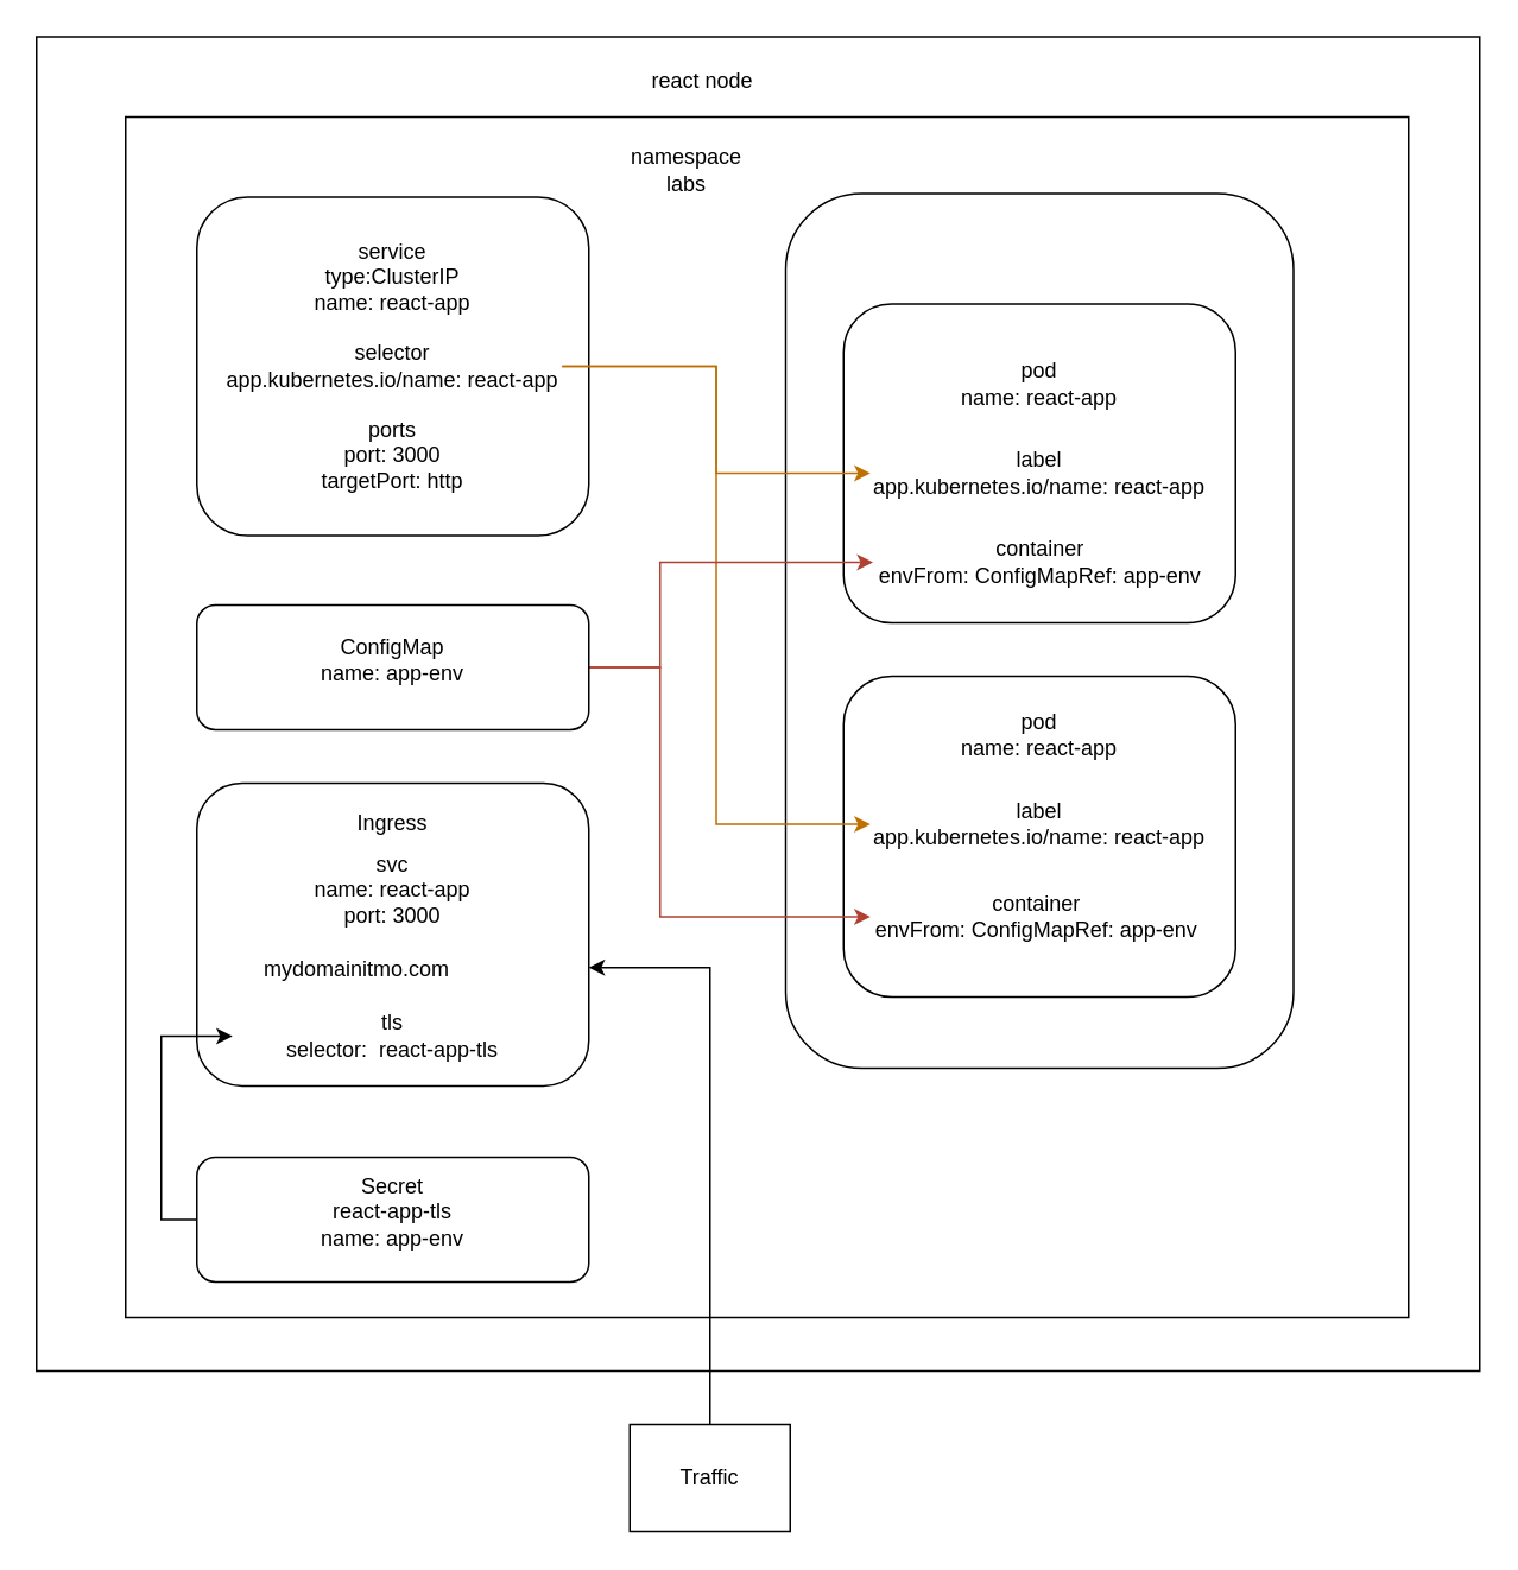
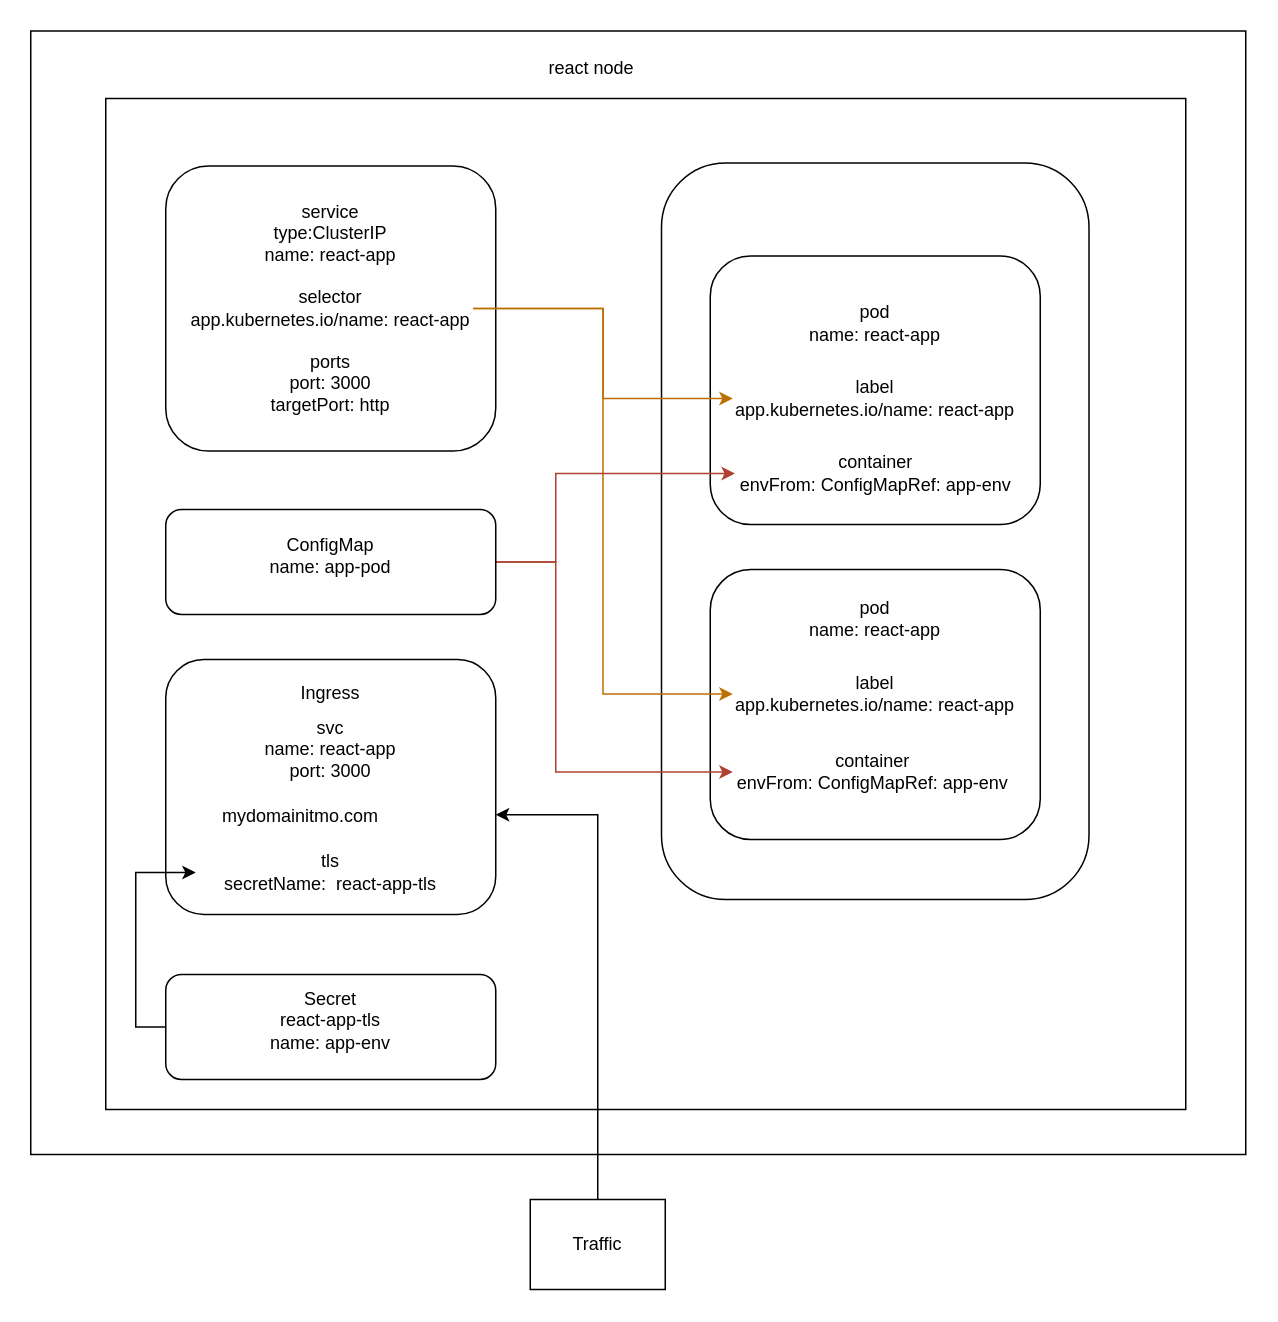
  <mxCell id="0" />
  <mxCell id="1" parent="0" />
  <mxCell id="2" value="" style="rounded=0;whiteSpace=wrap;html=1;" parent="1" vertex="1"><mxGeometry x="20" y="20" width="810" height="749" as="geometry" /></mxCell>
  <mxCell id="3" value="" style="rounded=0;whiteSpace=wrap;html=1;" parent="1" vertex="1"><mxGeometry x="70" y="65" width="720" height="674" as="geometry" /></mxCell>
  <mxCell id="4" value="" style="rounded=1;whiteSpace=wrap;html=1;" parent="1" vertex="1"><mxGeometry x="110" y="110" width="220" height="190" as="geometry" /></mxCell>
  <mxCell id="5" value="service&lt;br&gt;type:ClusterIP&lt;br&gt;name:&amp;nbsp;react-app" style="text;html=1;strokeColor=none;fillColor=none;align=center;verticalAlign=middle;whiteSpace=wrap;rounded=0;" parent="1" vertex="1"><mxGeometry x="160" y="140" width="120" height="30" as="geometry" /></mxCell>
  <mxCell id="6" value="selector&lt;br&gt;app.kubernetes.io/name:&amp;nbsp;react-app" style="text;html=1;strokeColor=none;fillColor=none;align=center;verticalAlign=middle;whiteSpace=wrap;rounded=0;" parent="1" vertex="1"><mxGeometry x="125" y="190" width="190" height="30" as="geometry" /></mxCell>
  <mxCell id="7" value="ports&lt;br&gt;port: 3000&lt;br&gt;targetPort: http" style="text;html=1;strokeColor=none;fillColor=none;align=center;verticalAlign=middle;whiteSpace=wrap;rounded=0;" parent="1" vertex="1"><mxGeometry x="170" y="240" width="100" height="30" as="geometry" /></mxCell>
- <mxCell id="8" value="namespace&lt;br&gt;labs" style="text;html=1;strokeColor=none;fillColor=none;align=center;verticalAlign=middle;whiteSpace=wrap;rounded=0;" parent="1" vertex="1"><mxGeometry x="355" y="80" width="60" height="30" as="geometry" /></mxCell>
  <mxCell id="9" value="react node" style="text;html=1;strokeColor=none;fillColor=none;align=center;verticalAlign=middle;whiteSpace=wrap;rounded=0;" parent="1" vertex="1"><mxGeometry x="339" y="30" width="110" height="30" as="geometry" /></mxCell>
  <mxCell id="10" value="" style="rounded=1;whiteSpace=wrap;html=1;" parent="1" vertex="1"><mxGeometry x="440.5" y="108" width="285" height="491" as="geometry" /></mxCell>
  <mxCell id="11" value="" style="rounded=1;whiteSpace=wrap;html=1;" parent="1" vertex="1"><mxGeometry x="473" y="379" width="220" height="180" as="geometry" /></mxCell>
  <mxCell id="12" value="label&lt;br&gt;app.kubernetes.io/name:&amp;nbsp;react-app" style="text;html=1;strokeColor=none;fillColor=none;align=center;verticalAlign=middle;whiteSpace=wrap;rounded=0;" parent="1" vertex="1"><mxGeometry x="488" y="447" width="190" height="30" as="geometry" /></mxCell>
  <mxCell id="13" value="pod&lt;br&gt;name:&amp;nbsp;react-app" style="text;html=1;strokeColor=none;fillColor=none;align=center;verticalAlign=middle;whiteSpace=wrap;rounded=0;" parent="1" vertex="1"><mxGeometry x="523" y="397" width="120" height="30" as="geometry" /></mxCell>
  <mxCell id="14" value="" style="rounded=1;whiteSpace=wrap;html=1;" parent="1" vertex="1"><mxGeometry x="473" y="170" width="220" height="179" as="geometry" /></mxCell>
  <mxCell id="15" value="pod&lt;br&gt;name:&amp;nbsp;react-app" style="text;html=1;strokeColor=none;fillColor=none;align=center;verticalAlign=middle;whiteSpace=wrap;rounded=0;" parent="1" vertex="1"><mxGeometry x="523" y="200" width="120" height="30" as="geometry" /></mxCell>
  <mxCell id="16" value="label&lt;br&gt;app.kubernetes.io/name:&amp;nbsp;react-app" style="text;html=1;strokeColor=none;fillColor=none;align=center;verticalAlign=middle;whiteSpace=wrap;rounded=0;" parent="1" vertex="1"><mxGeometry x="488" y="250" width="190" height="30" as="geometry" /></mxCell>
  <mxCell id="17" style="edgeStyle=orthogonalEdgeStyle;rounded=0;orthogonalLoop=1;jettySize=auto;html=1;exitX=1;exitY=0.5;exitDx=0;exitDy=0;entryX=0;entryY=0.5;entryDx=0;entryDy=0;fillColor=#f0a30a;strokeColor=#BD7000;" parent="1" source="6" target="16" edge="1"><mxGeometry relative="1" as="geometry" /></mxCell>
  <mxCell id="18" style="edgeStyle=orthogonalEdgeStyle;rounded=0;orthogonalLoop=1;jettySize=auto;html=1;exitX=1;exitY=0.5;exitDx=0;exitDy=0;entryX=0;entryY=0.5;entryDx=0;entryDy=0;fillColor=#f0a30a;strokeColor=#BD7000;" parent="1" source="6" target="12" edge="1"><mxGeometry relative="1" as="geometry" /></mxCell>
  <mxCell id="19" style="edgeStyle=orthogonalEdgeStyle;rounded=0;orthogonalLoop=1;jettySize=auto;html=1;exitX=1;exitY=0.5;exitDx=0;exitDy=0;entryX=0;entryY=0.5;entryDx=0;entryDy=0;fillColor=#fad9d5;strokeColor=#ae4132;" parent="1" source="21" target="23" edge="1"><mxGeometry relative="1" as="geometry"><Array as="points"><mxPoint x="370" y="374" /><mxPoint x="370" y="315" /></Array></mxGeometry></mxCell>
  <mxCell id="20" style="edgeStyle=orthogonalEdgeStyle;rounded=0;orthogonalLoop=1;jettySize=auto;html=1;exitX=1;exitY=0.5;exitDx=0;exitDy=0;entryX=0;entryY=0.5;entryDx=0;entryDy=0;fillColor=#fad9d5;strokeColor=#ae4132;" parent="1" source="21" target="24" edge="1"><mxGeometry relative="1" as="geometry"><Array as="points"><mxPoint x="370" y="374" /><mxPoint x="370" y="514" /></Array></mxGeometry></mxCell>
  <mxCell id="21" value="" style="rounded=1;whiteSpace=wrap;html=1;" parent="1" vertex="1"><mxGeometry x="110" y="339" width="220" height="70" as="geometry" /></mxCell>
- <mxCell id="22" value="ConfigMap&lt;br&gt;name:&amp;nbsp;app-env" style="text;html=1;strokeColor=none;fillColor=none;align=center;verticalAlign=middle;whiteSpace=wrap;rounded=0;" parent="1" vertex="1"><mxGeometry x="165" y="355" width="110" height="30" as="geometry" /></mxCell>
+ <mxCell id="22" value="ConfigMap&lt;br&gt;name:&amp;nbsp;app-pod" style="text;html=1;strokeColor=none;fillColor=none;align=center;verticalAlign=middle;whiteSpace=wrap;rounded=0;" parent="1" vertex="1"><mxGeometry x="165" y="355" width="110" height="30" as="geometry" /></mxCell>
  <mxCell id="23" value="container&lt;br&gt;envFrom: ConfigMapRef: app-env" style="text;html=1;strokeColor=none;fillColor=none;align=center;verticalAlign=middle;whiteSpace=wrap;rounded=0;" parent="1" vertex="1"><mxGeometry x="489.5" y="300" width="187" height="30" as="geometry" /></mxCell>
  <mxCell id="24" value="container&lt;br&gt;envFrom: ConfigMapRef: app-env" style="text;html=1;strokeColor=none;fillColor=none;align=center;verticalAlign=middle;whiteSpace=wrap;rounded=0;" parent="1" vertex="1"><mxGeometry x="488" y="499" width="187" height="30" as="geometry" /></mxCell>
  <mxCell id="25" value="" style="rounded=1;whiteSpace=wrap;html=1;" parent="1" vertex="1"><mxGeometry x="110" y="439" width="220" height="170" as="geometry" /></mxCell>
  <mxCell id="26" value="Ingress" style="text;html=1;strokeColor=none;fillColor=none;align=center;verticalAlign=middle;whiteSpace=wrap;rounded=0;" parent="1" vertex="1"><mxGeometry x="190" y="447" width="60" height="30" as="geometry" /></mxCell>
  <mxCell id="27" value="mydomainitmo.com" style="text;html=1;strokeColor=none;fillColor=none;align=center;verticalAlign=middle;whiteSpace=wrap;rounded=0;" parent="1" vertex="1"><mxGeometry x="170" y="529" width="60" height="30" as="geometry" /></mxCell>
  <mxCell id="28" value="svc&lt;br&gt;name: react-app&lt;br&gt;port: 3000" style="text;html=1;strokeColor=none;fillColor=none;align=center;verticalAlign=middle;whiteSpace=wrap;rounded=0;" parent="1" vertex="1"><mxGeometry x="165" y="484" width="110" height="30" as="geometry" /></mxCell>
  <mxCell id="29" value="Traffic" style="rounded=0;whiteSpace=wrap;html=1;" parent="1" vertex="1"><mxGeometry x="353" y="799" width="90" height="60" as="geometry" /></mxCell>
  <mxCell id="30" style="edgeStyle=orthogonalEdgeStyle;rounded=0;orthogonalLoop=1;jettySize=auto;html=1;exitX=0;exitY=0.5;exitDx=0;exitDy=0;entryX=0;entryY=0.5;entryDx=0;entryDy=0;" edge="1" parent="1" source="31" target="33"><mxGeometry relative="1" as="geometry" /></mxCell>
  <mxCell id="31" value="" style="rounded=1;whiteSpace=wrap;html=1;" vertex="1" parent="1"><mxGeometry x="110" y="649" width="220" height="70" as="geometry" /></mxCell>
  <mxCell id="32" value="Secret&lt;br&gt;react-app-tls&lt;br&gt;name:&amp;nbsp;app-env" style="text;html=1;strokeColor=none;fillColor=none;align=center;verticalAlign=middle;whiteSpace=wrap;rounded=0;" vertex="1" parent="1"><mxGeometry x="165" y="665" width="110" height="30" as="geometry" /></mxCell>
- <mxCell id="33" value="tls&lt;br&gt;selector:&amp;nbsp; react-app-tls" style="text;html=1;strokeColor=none;fillColor=none;align=center;verticalAlign=middle;whiteSpace=wrap;rounded=0;" vertex="1" parent="1"><mxGeometry x="130" y="566" width="180" height="30" as="geometry" /></mxCell>
+ <mxCell id="33" value="tls&lt;br&gt;secretName:&amp;nbsp; react-app-tls" style="text;html=1;strokeColor=none;fillColor=none;align=center;verticalAlign=middle;whiteSpace=wrap;rounded=0;" vertex="1" parent="1"><mxGeometry x="130" y="566" width="180" height="30" as="geometry" /></mxCell>
  <mxCell id="34" style="edgeStyle=orthogonalEdgeStyle;rounded=0;orthogonalLoop=1;jettySize=auto;html=1;exitX=0.5;exitY=0;exitDx=0;exitDy=0;entryX=1;entryY=0.609;entryDx=0;entryDy=0;entryPerimeter=0;" edge="1" parent="1" source="29" target="25"><mxGeometry relative="1" as="geometry" /></mxCell>
